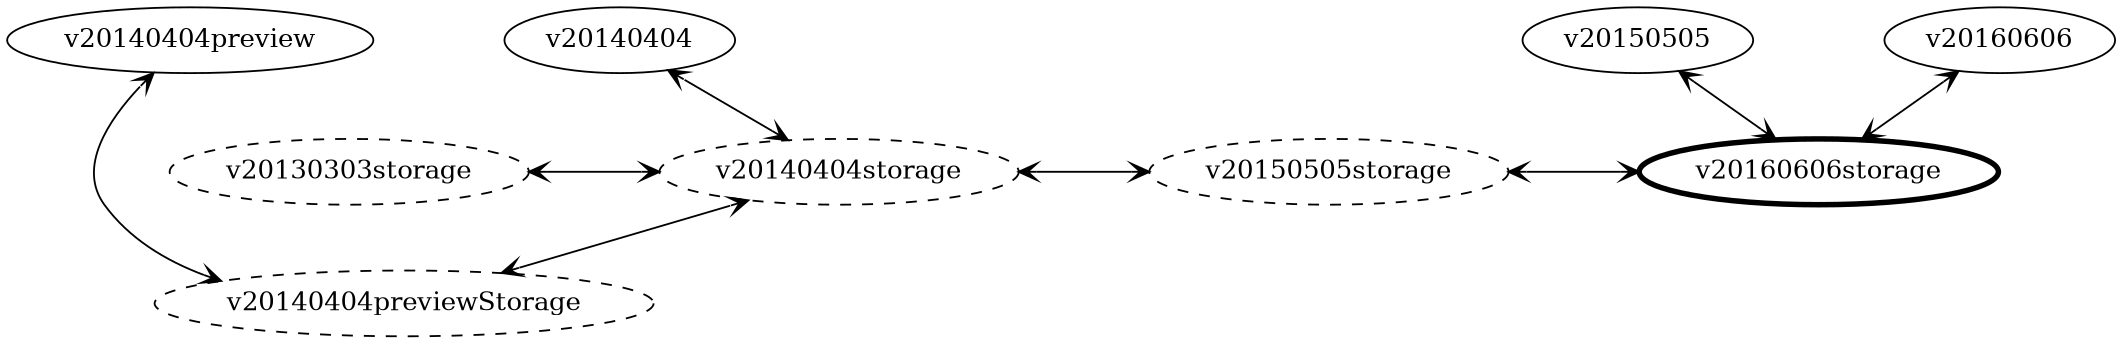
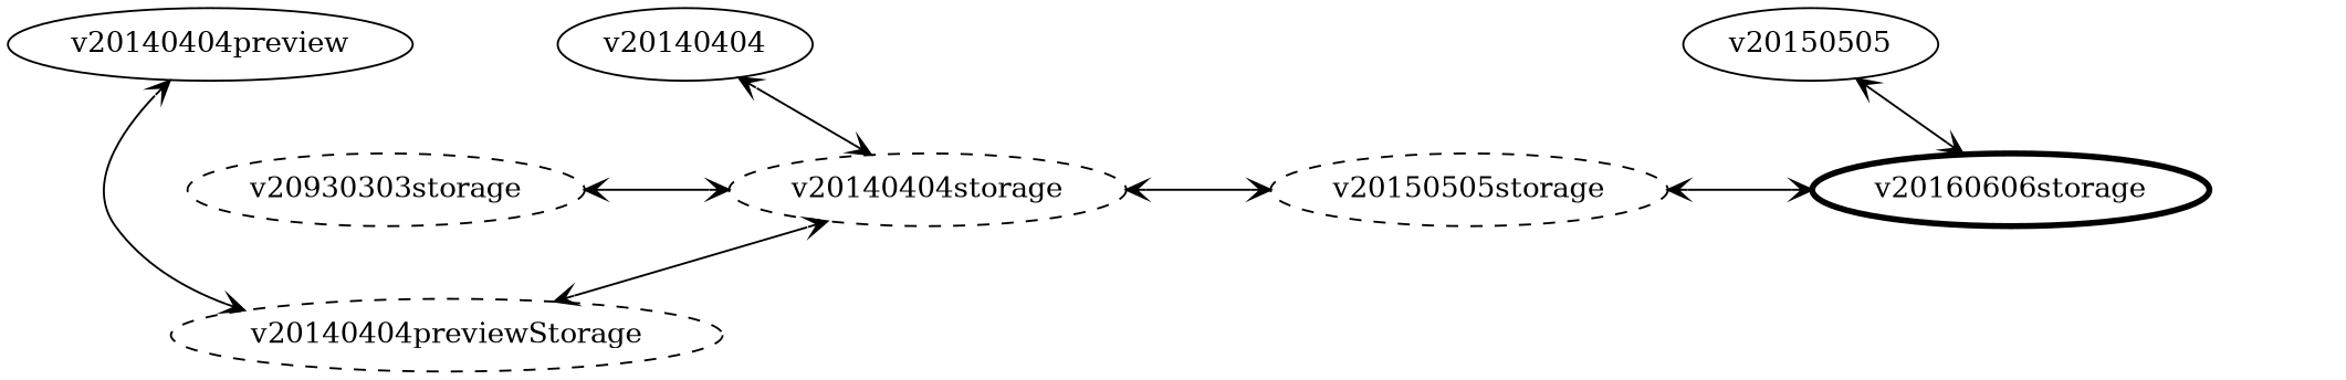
  graph {
    nodesep=1
    node [group=storage shape=ellipse]
    edge [arrowhead=vee arrowtail=vee dir=both]
    v20160606storage [penwidth=3 rankType=min style=solid]
-   v20130303storage [penwidth=1 rankType=min style=dashed]
+   v20130303storage [penwidth=1 rankType=min style=dashed label=v20930303storage]
    v20140404storage [penwidth=1 rankType=min style=dashed]
    v20150505storage [penwidth=1 rankType=min style=dashed]
    v20140404preview [group=api]
    v20140404 [group=api]
    v20150505 [group=api]
-   v20160606 [group=api]
    v20140404previewStorage [penwidth=1 style=dashed group=""]
    subgraph sub_1 {
      rank=same
      v20160606storage
      v20130303storage
      v20140404storage
      v20150505storage
    }
    subgraph sub_2 {
      label="API Versions"
      labelloc=t
      rank=same
      v20140404preview
      v20140404
      v20150505
-     v20160606
    }
    v20130303storage -- v20140404storage
    v20140404storage -- v20150505storage
    v20140404storage -- v20140404previewStorage
    v20150505storage -- v20160606storage
    v20140404preview -- v20140404 [style=invis]
    v20140404preview -- v20140404previewStorage
    v20140404 -- v20140404storage
    v20150505 -- v20160606storage
-   v20160606 -- v20160606storage
  }
